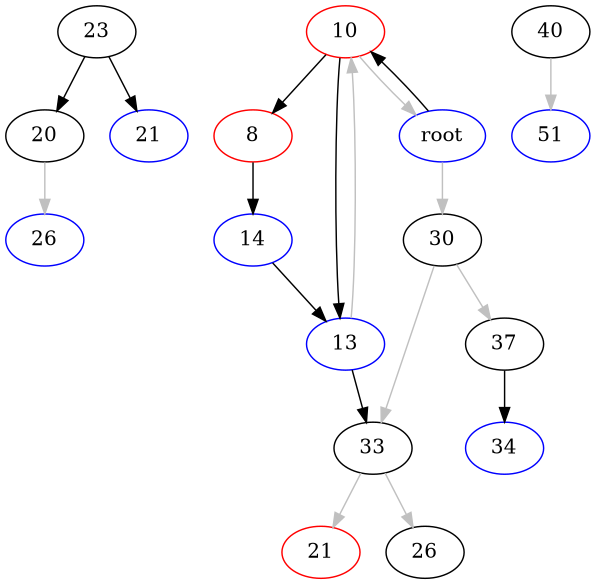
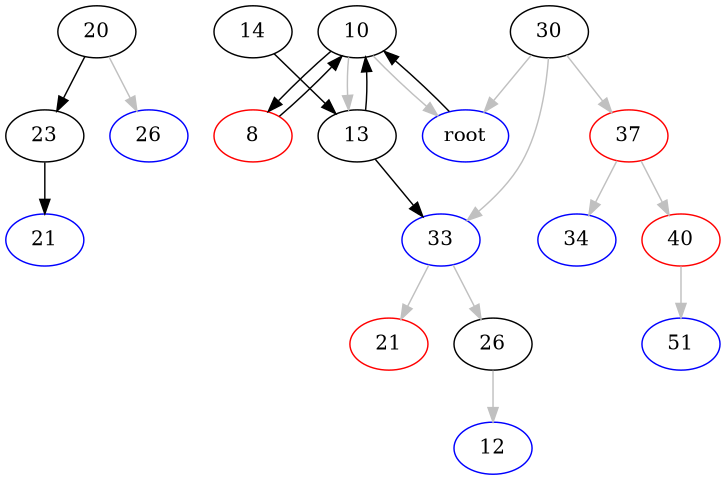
  digraph {
    ordering=out
    node [color=black]
    edge [color=grey]
    n1 [label=20]
    n2 [label=23]
    n3 [color=blue label=26]
    n4 [color=blue label=21]
-   n5 [color=red label=10]
+   n5 [label=10]
    n6 [color=red label=8]
-   n7 [color=blue label=13]
+   n7 [label=13]
    root [color=blue]
-   n9 [label=33]
+   n9 [color=blue label=33]
    n10 [label=30]
-   n11 [color=blue label=14]
-   n12 [label=37]
+   n11 [label=14]
+   n12 [color=red label=37]
    n13 [color=red label=21]
    n14 [label=26]
    n15 [color=blue label=34]
-   n16 [label=40]
+   n16 [color=red label=40]
+   n17 [color=blue label=12]
    n18 [color=blue label=51]
-   n2 -> n1 [color=black]
+   n1 -> n2 [color=black]
    n1 -> n3
    n2 -> n4 [color=black]
    n5 -> n6 [color=black]
-   n5 -> n7 [color=black]
+   n5 -> n7
    n5 -> root
-   n6 -> n11 [color=black]
-   n7 -> n5
+   n6 -> n5 [color=black]
+   n7 -> n5 [color=black]
    n7 -> n9 [color=black]
    root -> n5 [color=black]
-   root -> n10
+   n10 -> root
    n9 -> n13
    n9 -> n14
    n10 -> n9
    n10 -> n12
    n11 -> n7 [color=black]
-   n12 -> n15 [color=black]
+   n12 -> n15
+   n12 -> n16
+   n14 -> n17
    n16 -> n18
  }
